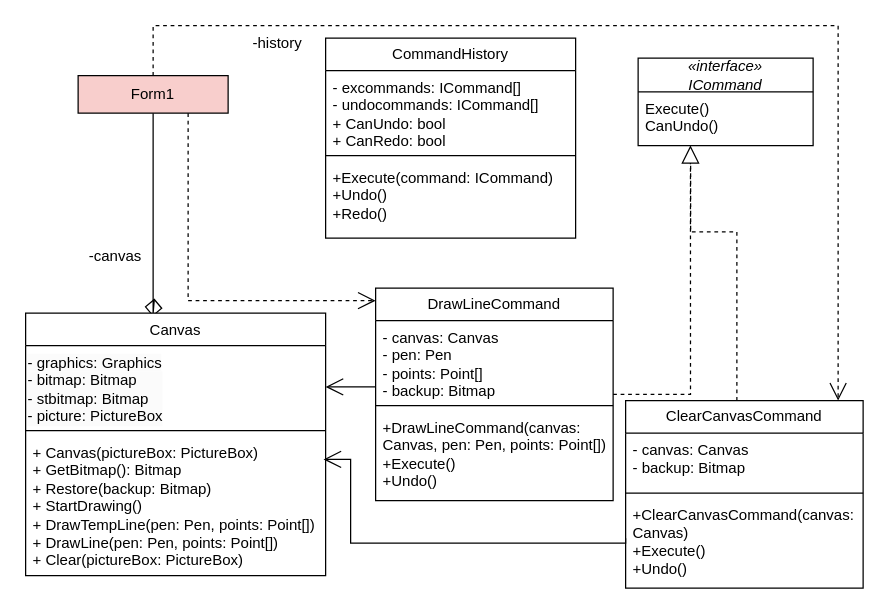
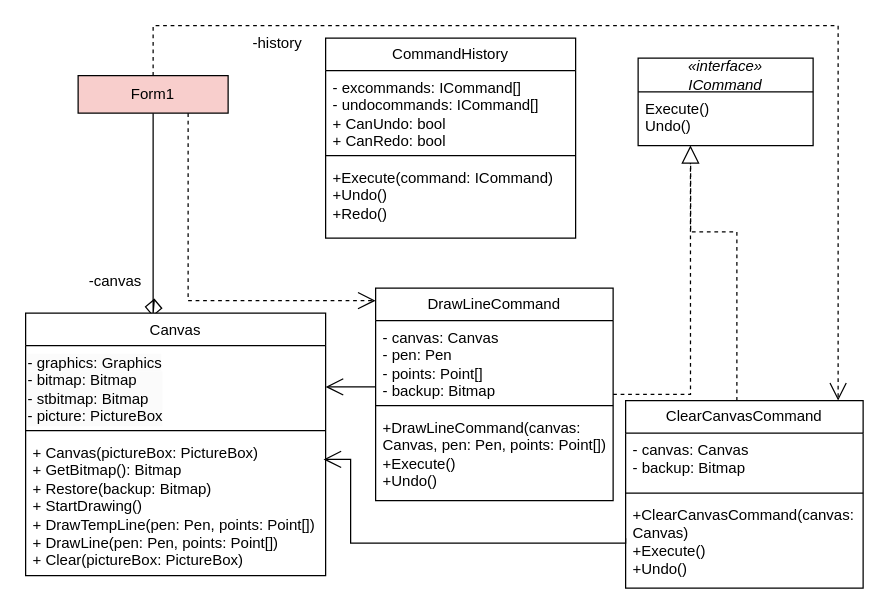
  <mxCell id="0" />
  <mxCell id="1" parent="0" />
  <mxCell id="2" style="edgeStyle=orthogonalEdgeStyle;rounded=0;orthogonalLoop=1;jettySize=auto;html=1;exitX=0.5;exitY=1;exitDx=0;exitDy=0;entryX=0.424;entryY=0.013;entryDx=0;entryDy=0;endArrow=diamond;endFill=0;endSize=12;entryPerimeter=0;" edge="1" parent="1" source="3" target="18"><mxGeometry relative="1" as="geometry"><Array as="points"><mxPoint x="122" y="250" /></Array></mxGeometry></mxCell>
  <mxCell id="3" value="Form1" style="rounded=0;whiteSpace=wrap;html=1;fillColor=#f8cecc;" parent="1" vertex="1"><mxGeometry x="62" y="60" width="120" height="30" as="geometry" /></mxCell>
  <mxCell id="4" value="DrawLineCommand" style="swimlane;fontStyle=0;childLayout=stackLayout;horizontal=1;startSize=26;fillColor=none;horizontalStack=0;resizeParent=1;resizeParentMax=0;resizeLast=0;collapsible=1;marginBottom=0;whiteSpace=wrap;html=1;" parent="1" vertex="1"><mxGeometry x="300" y="230" width="190" height="170" as="geometry"><mxRectangle x="262" y="500" width="120" height="30" as="alternateBounds" /></mxGeometry></mxCell>
  <mxCell id="5" value="- canvas: Canvas&lt;div&gt;- pen: Pen&lt;/div&gt;&lt;div&gt;- points: Point[]&lt;div&gt;- backup: Bitmap&lt;/div&gt;&lt;/div&gt;" style="text;strokeColor=none;fillColor=none;align=left;verticalAlign=top;spacingLeft=4;spacingRight=4;overflow=hidden;rotatable=0;points=[[0,0.5],[1,0.5]];portConstraint=eastwest;whiteSpace=wrap;html=1;" parent="4" vertex="1"><mxGeometry y="26" width="190" height="64" as="geometry" /></mxCell>
  <mxCell id="6" value="" style="line;strokeWidth=1;fillColor=none;align=left;verticalAlign=middle;spacingTop=-1;spacingLeft=3;spacingRight=3;rotatable=0;labelPosition=right;points=[];portConstraint=eastwest;strokeColor=inherit;" vertex="1" parent="4"><mxGeometry y="90" width="190" height="8" as="geometry" /></mxCell>
  <mxCell id="7" value="+DrawLineCommand(canvas:&lt;div&gt;Canvas, pen: Pen,&amp;nbsp;&lt;span style=&quot;background-color: transparent; color: light-dark(rgb(0, 0, 0), rgb(255, 255, 255));&quot;&gt;points:&amp;nbsp;&lt;/span&gt;&lt;span style=&quot;background-color: transparent; color: light-dark(rgb(0, 0, 0), rgb(255, 255, 255));&quot;&gt;Point&lt;/span&gt;&lt;span style=&quot;background-color: transparent; color: light-dark(rgb(0, 0, 0), rgb(255, 255, 255));&quot;&gt;[]&lt;/span&gt;&lt;span style=&quot;background-color: transparent; color: light-dark(rgb(0, 0, 0), rgb(255, 255, 255));&quot;&gt;)&lt;/span&gt;&lt;/div&gt;&lt;div&gt;&lt;div&gt;+Execute()&lt;/div&gt;&lt;div&gt;+Undo()&lt;/div&gt;&lt;/div&gt;" style="text;strokeColor=none;fillColor=none;align=left;verticalAlign=top;spacingLeft=4;spacingRight=4;overflow=hidden;rotatable=0;points=[[0,0.5],[1,0.5]];portConstraint=eastwest;whiteSpace=wrap;html=1;fontStyle=0" vertex="1" parent="4"><mxGeometry y="98" width="190" height="72" as="geometry" /></mxCell>
  <mxCell id="8" value="&lt;div&gt;&lt;i&gt;«interface»&lt;/i&gt;&lt;/div&gt;ICommand" style="swimlane;fontStyle=2;childLayout=stackLayout;horizontal=1;startSize=27;fillColor=none;horizontalStack=0;resizeParent=1;resizeParentMax=0;resizeLast=0;collapsible=1;marginBottom=0;whiteSpace=wrap;html=1;" parent="1" vertex="1"><mxGeometry x="510" y="46" width="140" height="70" as="geometry"><mxRectangle x="382" y="370" width="138" height="30" as="alternateBounds" /></mxGeometry></mxCell>
- <mxCell id="9" value="&lt;div&gt;&lt;span style=&quot;font-style: normal;&quot;&gt;Execute()&lt;/span&gt;&lt;/div&gt;&lt;div&gt;&lt;span style=&quot;font-style: normal;&quot;&gt;CanUndo()&lt;/span&gt;&lt;/div&gt;" style="text;strokeColor=none;fillColor=none;align=left;verticalAlign=top;spacingLeft=4;spacingRight=4;overflow=hidden;rotatable=0;points=[[0,0.5],[1,0.5]];portConstraint=eastwest;whiteSpace=wrap;html=1;fontStyle=2" parent="8" vertex="1"><mxGeometry y="27" width="140" height="43" as="geometry" /></mxCell>
+ <mxCell id="9" value="&lt;div&gt;&lt;span style=&quot;font-style: normal;&quot;&gt;Execute()&lt;/span&gt;&lt;/div&gt;&lt;div&gt;&lt;span style=&quot;font-style: normal;&quot;&gt;Undo()&lt;/span&gt;&lt;/div&gt;" style="text;strokeColor=none;fillColor=none;align=left;verticalAlign=top;spacingLeft=4;spacingRight=4;overflow=hidden;rotatable=0;points=[[0,0.5],[1,0.5]];portConstraint=eastwest;whiteSpace=wrap;html=1;fontStyle=2" parent="8" vertex="1"><mxGeometry y="27" width="140" height="43" as="geometry" /></mxCell>
  <mxCell id="10" value="ClearCanvasCommand" style="swimlane;fontStyle=0;childLayout=stackLayout;horizontal=1;startSize=26;fillColor=none;horizontalStack=0;resizeParent=1;resizeParentMax=0;resizeLast=0;collapsible=1;marginBottom=0;whiteSpace=wrap;html=1;" parent="1" vertex="1"><mxGeometry x="500" y="320" width="190" height="150" as="geometry"><mxRectangle x="130" y="148" width="120" height="30" as="alternateBounds" /></mxGeometry></mxCell>
  <mxCell id="11" value="- canvas: Canvas&lt;div&gt;- backup: Bitmap&lt;/div&gt;" style="text;strokeColor=none;fillColor=none;align=left;verticalAlign=top;spacingLeft=4;spacingRight=4;overflow=hidden;rotatable=0;points=[[0,0.5],[1,0.5]];portConstraint=eastwest;whiteSpace=wrap;html=1;" vertex="1" parent="10"><mxGeometry y="26" width="190" height="44" as="geometry" /></mxCell>
  <mxCell id="12" value="" style="line;strokeWidth=1;fillColor=none;align=left;verticalAlign=middle;spacingTop=-1;spacingLeft=3;spacingRight=3;rotatable=0;labelPosition=right;points=[];portConstraint=eastwest;strokeColor=inherit;" vertex="1" parent="10"><mxGeometry y="70" width="190" height="8" as="geometry" /></mxCell>
  <mxCell id="13" value="+ClearCanvasCommand(canvas:&lt;br&gt;&lt;span style=&quot;background-color: transparent; color: light-dark(rgb(0, 0, 0), rgb(255, 255, 255));&quot;&gt;Canvas&lt;/span&gt;)&lt;div&gt;&lt;div&gt;+Execute()&lt;/div&gt;&lt;div&gt;+Undo()&lt;/div&gt;&lt;div&gt;&lt;i&gt;&lt;br&gt;&lt;/i&gt;&lt;/div&gt;&lt;/div&gt;" style="text;strokeColor=none;fillColor=none;align=left;verticalAlign=top;spacingLeft=4;spacingRight=4;overflow=hidden;rotatable=0;points=[[0,0.5],[1,0.5]];portConstraint=eastwest;whiteSpace=wrap;html=1;fontStyle=0" parent="10" vertex="1"><mxGeometry y="78" width="190" height="72" as="geometry" /></mxCell>
  <mxCell id="14" value="CommandHistory" style="swimlane;fontStyle=0;childLayout=stackLayout;horizontal=1;startSize=26;fillColor=none;horizontalStack=0;resizeParent=1;resizeParentMax=0;resizeLast=0;collapsible=1;marginBottom=0;whiteSpace=wrap;html=1;" parent="1" vertex="1"><mxGeometry x="260" y="30" width="200" height="160" as="geometry"><mxRectangle x="262" y="500" width="120" height="30" as="alternateBounds" /></mxGeometry></mxCell>
  <mxCell id="15" value="- excommands: ICommand[]&lt;br&gt;&lt;div&gt;- undocommands: ICommand[]&lt;/div&gt;&lt;div&gt;+ CanUndo: bool&lt;/div&gt;&lt;div&gt;+ CanRedo: bool&lt;/div&gt;" style="text;strokeColor=none;fillColor=none;align=left;verticalAlign=top;spacingLeft=4;spacingRight=4;overflow=hidden;rotatable=0;points=[[0,0.5],[1,0.5]];portConstraint=eastwest;whiteSpace=wrap;html=1;" vertex="1" parent="14"><mxGeometry y="26" width="200" height="64" as="geometry" /></mxCell>
  <mxCell id="16" value="" style="line;strokeWidth=1;fillColor=none;align=left;verticalAlign=middle;spacingTop=-1;spacingLeft=3;spacingRight=3;rotatable=0;labelPosition=right;points=[];portConstraint=eastwest;strokeColor=inherit;" vertex="1" parent="14"><mxGeometry y="90" width="200" height="8" as="geometry" /></mxCell>
  <mxCell id="17" value="+Execute(command:&amp;nbsp;ICommand)&lt;div&gt;+Undo()&lt;/div&gt;&lt;div&gt;+Redo()&lt;/div&gt;" style="text;strokeColor=none;fillColor=none;align=left;verticalAlign=top;spacingLeft=4;spacingRight=4;overflow=hidden;rotatable=0;points=[[0,0.5],[1,0.5]];portConstraint=eastwest;whiteSpace=wrap;html=1;fontStyle=0" parent="14" vertex="1"><mxGeometry y="98" width="200" height="62" as="geometry" /></mxCell>
  <mxCell id="18" value="&lt;span style=&quot;font-weight: 400;&quot;&gt;Canvas&lt;/span&gt;" style="swimlane;fontStyle=1;align=center;verticalAlign=top;childLayout=stackLayout;horizontal=1;startSize=26;horizontalStack=0;resizeParent=1;resizeParentMax=0;resizeLast=0;collapsible=1;marginBottom=0;whiteSpace=wrap;html=1;" vertex="1" parent="1"><mxGeometry x="20" y="250" width="240" height="210" as="geometry" /></mxCell>
  <mxCell id="19" value="&lt;span style=&quot;color: rgb(0, 0, 0); font-family: Helvetica; font-size: 12px; font-style: normal; font-variant-ligatures: normal; font-variant-caps: normal; font-weight: 400; letter-spacing: normal; orphans: 2; text-align: left; text-indent: 0px; text-transform: none; widows: 2; word-spacing: 0px; -webkit-text-stroke-width: 0px; white-space: normal; background-color: rgb(251, 251, 251); text-decoration-thickness: initial; text-decoration-style: initial; text-decoration-color: initial; float: none; display: inline !important;&quot;&gt;- graphics: Graphics&lt;/span&gt;&lt;div style=&quot;forced-color-adjust: none; color: rgb(0, 0, 0); font-family: Helvetica; font-size: 12px; font-style: normal; font-variant-ligatures: normal; font-variant-caps: normal; font-weight: 400; letter-spacing: normal; orphans: 2; text-align: left; text-indent: 0px; text-transform: none; widows: 2; word-spacing: 0px; -webkit-text-stroke-width: 0px; white-space: normal; background-color: rgb(251, 251, 251); text-decoration-thickness: initial; text-decoration-style: initial; text-decoration-color: initial;&quot;&gt;- bitmap: Bitmap&lt;/div&gt;&lt;div style=&quot;forced-color-adjust: none; color: rgb(0, 0, 0); font-family: Helvetica; font-size: 12px; font-style: normal; font-variant-ligatures: normal; font-variant-caps: normal; font-weight: 400; letter-spacing: normal; orphans: 2; text-align: left; text-indent: 0px; text-transform: none; widows: 2; word-spacing: 0px; -webkit-text-stroke-width: 0px; white-space: normal; background-color: rgb(251, 251, 251); text-decoration-thickness: initial; text-decoration-style: initial; text-decoration-color: initial;&quot;&gt;- stbitmap: Bitmap&lt;div style=&quot;forced-color-adjust: none;&quot;&gt;- picture: PictureBox&lt;/div&gt;&lt;/div&gt;" style="text;whiteSpace=wrap;html=1;" vertex="1" parent="18"><mxGeometry y="26" width="240" height="64" as="geometry" /></mxCell>
  <mxCell id="20" value="" style="line;strokeWidth=1;fillColor=none;align=left;verticalAlign=middle;spacingTop=-1;spacingLeft=3;spacingRight=3;rotatable=0;labelPosition=right;points=[];portConstraint=eastwest;strokeColor=inherit;" vertex="1" parent="18"><mxGeometry y="90" width="240" height="8" as="geometry" /></mxCell>
  <mxCell id="21" value="+ Canvas(pictureBox: PictureBox)&lt;div&gt;+ GetBitmap():&amp;nbsp;Bitmap&lt;/div&gt;&lt;div&gt;+ Restore(backup: Bitmap)&lt;/div&gt;&lt;div&gt;+ StartDrawing()&lt;/div&gt;&lt;div&gt;+ DrawTempLine(&lt;span style=&quot;background-color: transparent; color: light-dark(rgb(0, 0, 0), rgb(255, 255, 255));&quot;&gt;pen:&amp;nbsp;&lt;/span&gt;&lt;span style=&quot;background-color: transparent; color: light-dark(rgb(0, 0, 0), rgb(255, 255, 255));&quot;&gt;Pen&lt;/span&gt;&lt;span style=&quot;background-color: transparent; color: light-dark(rgb(0, 0, 0), rgb(255, 255, 255));&quot;&gt;, points:&amp;nbsp;&lt;/span&gt;&lt;span style=&quot;background-color: transparent; color: light-dark(rgb(0, 0, 0), rgb(255, 255, 255));&quot;&gt;Point[]&lt;/span&gt;&lt;span style=&quot;background-color: transparent; color: light-dark(rgb(0, 0, 0), rgb(255, 255, 255));&quot;&gt;)&lt;/span&gt;&lt;/div&gt;&lt;div&gt;&lt;font style=&quot;color: rgb(0, 0, 0);&quot;&gt;&lt;span style=&quot;background-color: transparent;&quot;&gt;+ DrawLine(&lt;/span&gt;&lt;span style=&quot;background-color: transparent;&quot;&gt;pen:&amp;nbsp;&lt;/span&gt;&lt;span style=&quot;background-color: transparent;&quot;&gt;Pen&lt;/span&gt;&lt;span style=&quot;background-color: transparent;&quot;&gt;, points:&amp;nbsp;&lt;/span&gt;&lt;span style=&quot;background-color: transparent;&quot;&gt;Point&lt;/span&gt;&lt;/font&gt;&lt;span style=&quot;background-color: transparent; color: light-dark(rgb(0, 0, 0), rgb(255, 255, 255));&quot;&gt;[]&lt;/span&gt;&lt;span style=&quot;background-color: transparent; color: light-dark(rgb(0, 0, 0), rgb(237, 237, 237));&quot;&gt;)&lt;/span&gt;&lt;/div&gt;&lt;div&gt;+ Clear(pictureBox: PictureBox)&lt;/div&gt;&lt;div&gt;&lt;br&gt;&lt;/div&gt;" style="text;strokeColor=none;fillColor=none;align=left;verticalAlign=top;spacingLeft=4;spacingRight=4;overflow=hidden;rotatable=0;points=[[0,0.5],[1,0.5]];portConstraint=eastwest;whiteSpace=wrap;html=1;" vertex="1" parent="18"><mxGeometry y="98" width="240" height="112" as="geometry" /></mxCell>
  <mxCell id="22" style="edgeStyle=orthogonalEdgeStyle;rounded=0;orthogonalLoop=1;jettySize=auto;html=1;dashed=1;endArrow=none;endFill=0;endSize=12;startFill=0;" edge="1" parent="1"><mxGeometry relative="1" as="geometry"><mxPoint x="589.001" y="320" as="sourcePoint" /><mxPoint x="552" y="130" as="targetPoint" /><Array as="points"><mxPoint x="589" y="185" /><mxPoint x="552" y="185" /></Array></mxGeometry></mxCell>
  <mxCell id="23" style="edgeStyle=orthogonalEdgeStyle;rounded=0;orthogonalLoop=1;jettySize=auto;html=1;endArrow=open;endFill=0;endSize=12;" edge="1" parent="1" source="5"><mxGeometry relative="1" as="geometry"><mxPoint x="260" y="309" as="targetPoint" /><Array as="points"><mxPoint x="310" y="309" /><mxPoint x="310" y="309" /></Array></mxGeometry></mxCell>
  <mxCell id="24" style="edgeStyle=orthogonalEdgeStyle;rounded=0;orthogonalLoop=1;jettySize=auto;html=1;endArrow=open;endFill=0;endSize=12;entryX=0.993;entryY=0.17;entryDx=0;entryDy=0;entryPerimeter=0;" edge="1" parent="1" target="21"><mxGeometry relative="1" as="geometry"><mxPoint x="500" y="430" as="sourcePoint" /><mxPoint x="240" y="367" as="targetPoint" /><Array as="points"><mxPoint x="500" y="434" /><mxPoint x="280" y="434" /><mxPoint x="280" y="367" /></Array></mxGeometry></mxCell>
  <mxCell id="25" style="edgeStyle=orthogonalEdgeStyle;rounded=0;orthogonalLoop=1;jettySize=auto;html=1;entryX=0.299;entryY=0.995;entryDx=0;entryDy=0;entryPerimeter=0;endArrow=block;endFill=0;dashed=1;endSize=12;" edge="1" parent="1" source="4" target="9"><mxGeometry relative="1" as="geometry"><Array as="points"><mxPoint x="552" y="315" /></Array></mxGeometry></mxCell>
  <mxCell id="26" style="edgeStyle=orthogonalEdgeStyle;rounded=0;orthogonalLoop=1;jettySize=auto;html=1;dashed=1;endArrow=open;endFill=0;endSize=12;entryX=0;entryY=0.059;entryDx=0;entryDy=0;entryPerimeter=0;" edge="1" parent="1" target="4"><mxGeometry relative="1" as="geometry"><mxPoint x="150" y="90" as="sourcePoint" /><mxPoint x="290" y="240" as="targetPoint" /><Array as="points"><mxPoint x="150" y="240" /></Array></mxGeometry></mxCell>
  <mxCell id="27" style="edgeStyle=orthogonalEdgeStyle;rounded=0;orthogonalLoop=1;jettySize=auto;html=1;dashed=1;endArrow=open;endFill=0;endSize=12;" edge="1" parent="1" source="3" target="10"><mxGeometry relative="1" as="geometry"><Array as="points"><mxPoint x="122" y="20" /><mxPoint x="670" y="20" /></Array></mxGeometry></mxCell>
- <mxCell id="28" value="-canvas" style="text;html=1;align=center;verticalAlign=middle;whiteSpace=wrap;rounded=0;" vertex="1" parent="1"><mxGeometry x="62" y="190" width="60" height="30" as="geometry" /></mxCell>
+ <mxCell id="28" value="-canvas" style="text;html=1;align=center;verticalAlign=middle;whiteSpace=wrap;rounded=0;" vertex="1" parent="1"><mxGeometry x="62" y="210" width="60" height="30" as="geometry" /></mxCell>
  <mxCell id="29" value="-history" style="text;whiteSpace=wrap;" vertex="1" parent="1"><mxGeometry x="200" y="20" width="70" height="40" as="geometry" /></mxCell>
